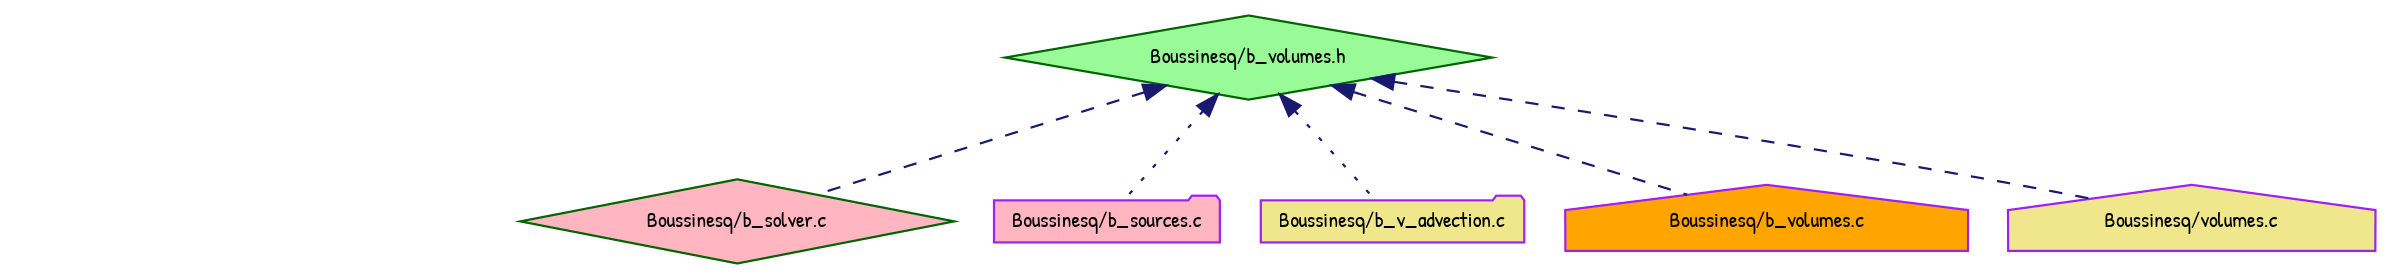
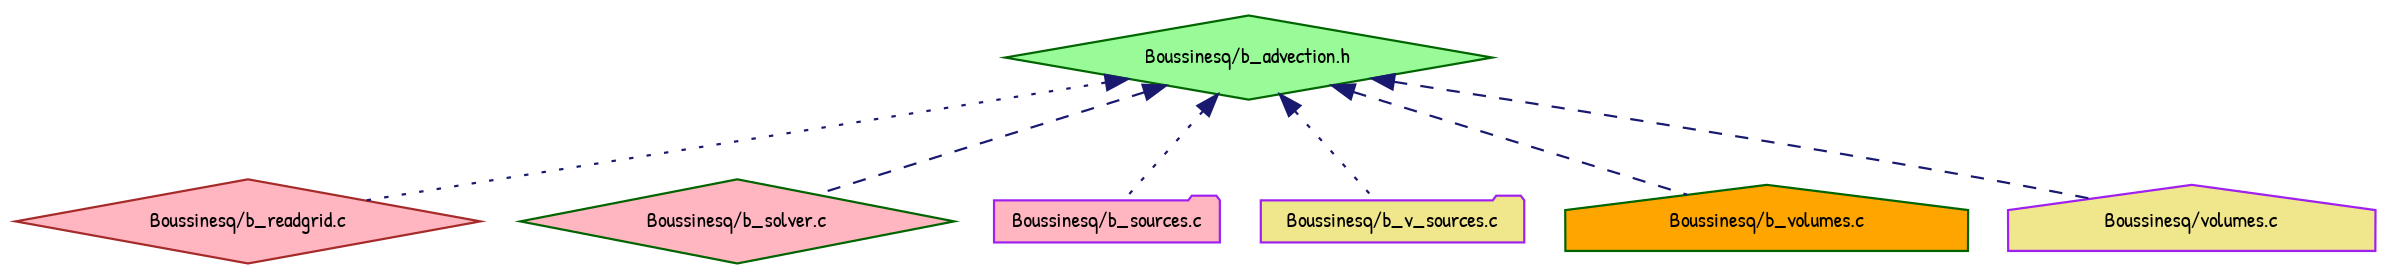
  digraph {
    fontname="Patrick Hand"
    node [color=purple fillcolor=lightpink fontname="Patrick Hand" fontsize=10 shape=diamond style=filled]
    edge [color=midnightblue dir=back fontname="Patrick Hand" fontsize=10 labelfontname=FreeSans labelfontsize=10 style=dotted]
-   n1 [color=darkgreen fillcolor=palegreen fontcolor=black height=0.2 label="Boussinesq/b_volumes.h" width=0.4]
+   n1 [color=darkgreen fillcolor=palegreen fontcolor=black height=0.2 label="Boussinesq/b_advection.h" width=0.4]
+   n2 [color=brown height=0.2 label="Boussinesq/b_readgrid.c" width=0.4]
    n3 [color=darkgreen height=0.2 label="Boussinesq/b_solver.c" width=0.4]
    n4 [height=0.2 label="Boussinesq/b_sources.c" shape=folder width=0.4]
-   n5 [fillcolor=khaki height=0.2 label="Boussinesq/b_v_advection.c" shape=folder width=0.4]
-   n6 [fillcolor=orange height=0.2 label="Boussinesq/b_volumes.c" shape=house width=0.4]
+   n5 [fillcolor=khaki height=0.2 label="Boussinesq/b_v_sources.c" shape=folder width=0.4]
+   n6 [color=darkgreen fillcolor=orange height=0.2 label="Boussinesq/b_volumes.c" shape=house width=0.4]
    n7 [fillcolor=khaki height=0.2 label="Boussinesq/volumes.c" shape=house width=0.4]
+   n1 -> n2
    n1 -> n3 [style=dashed]
    n1 -> n4
    n1 -> n5
    n1 -> n6 [style=dashed]
    n1 -> n7 [style=dashed]
  }
